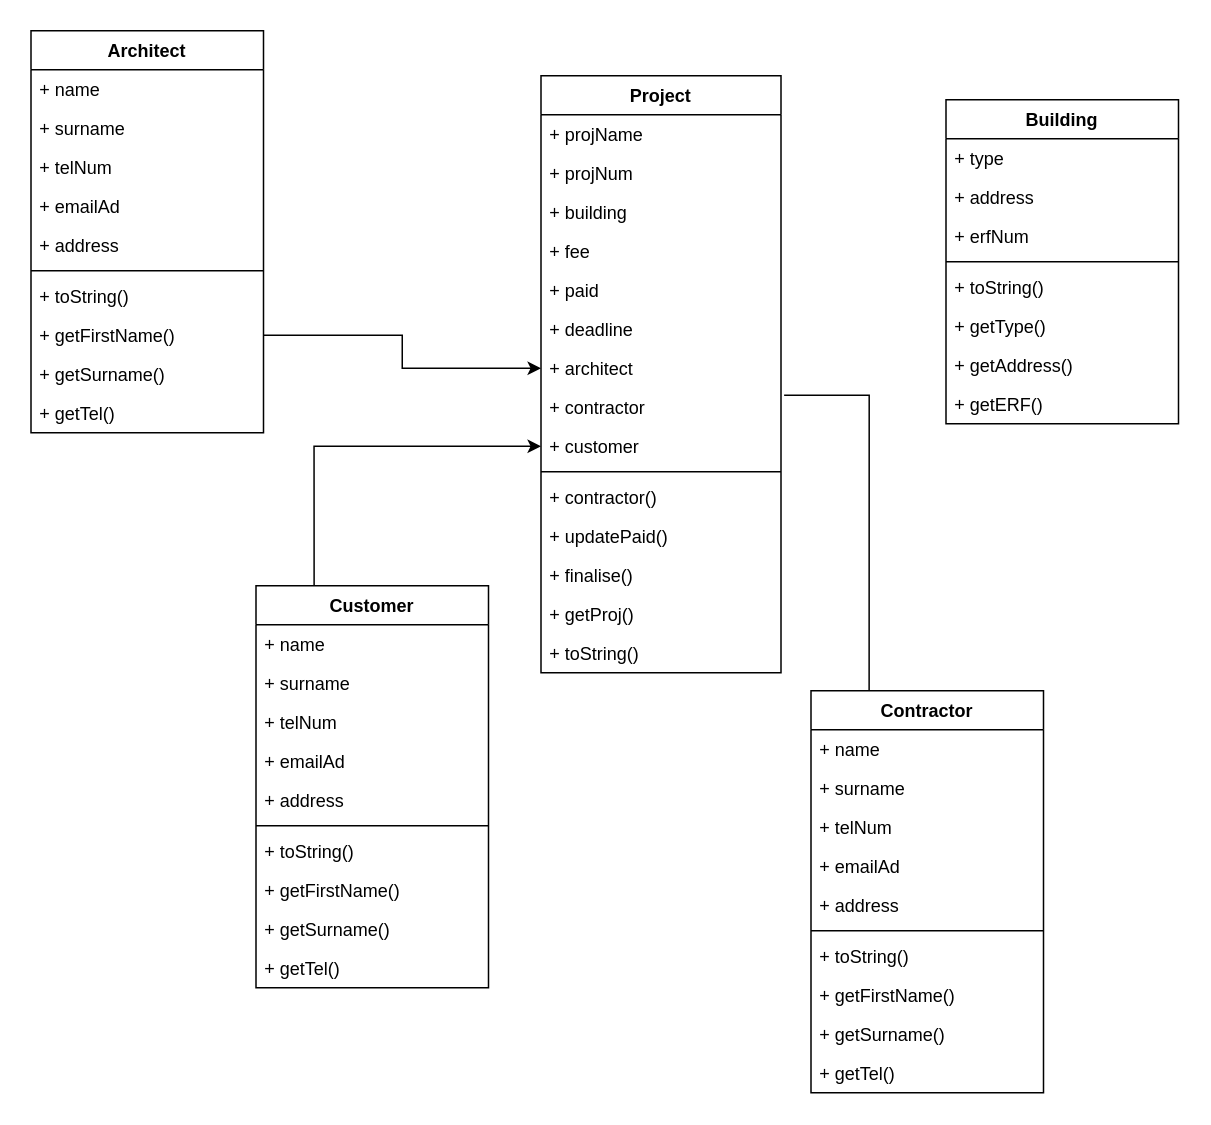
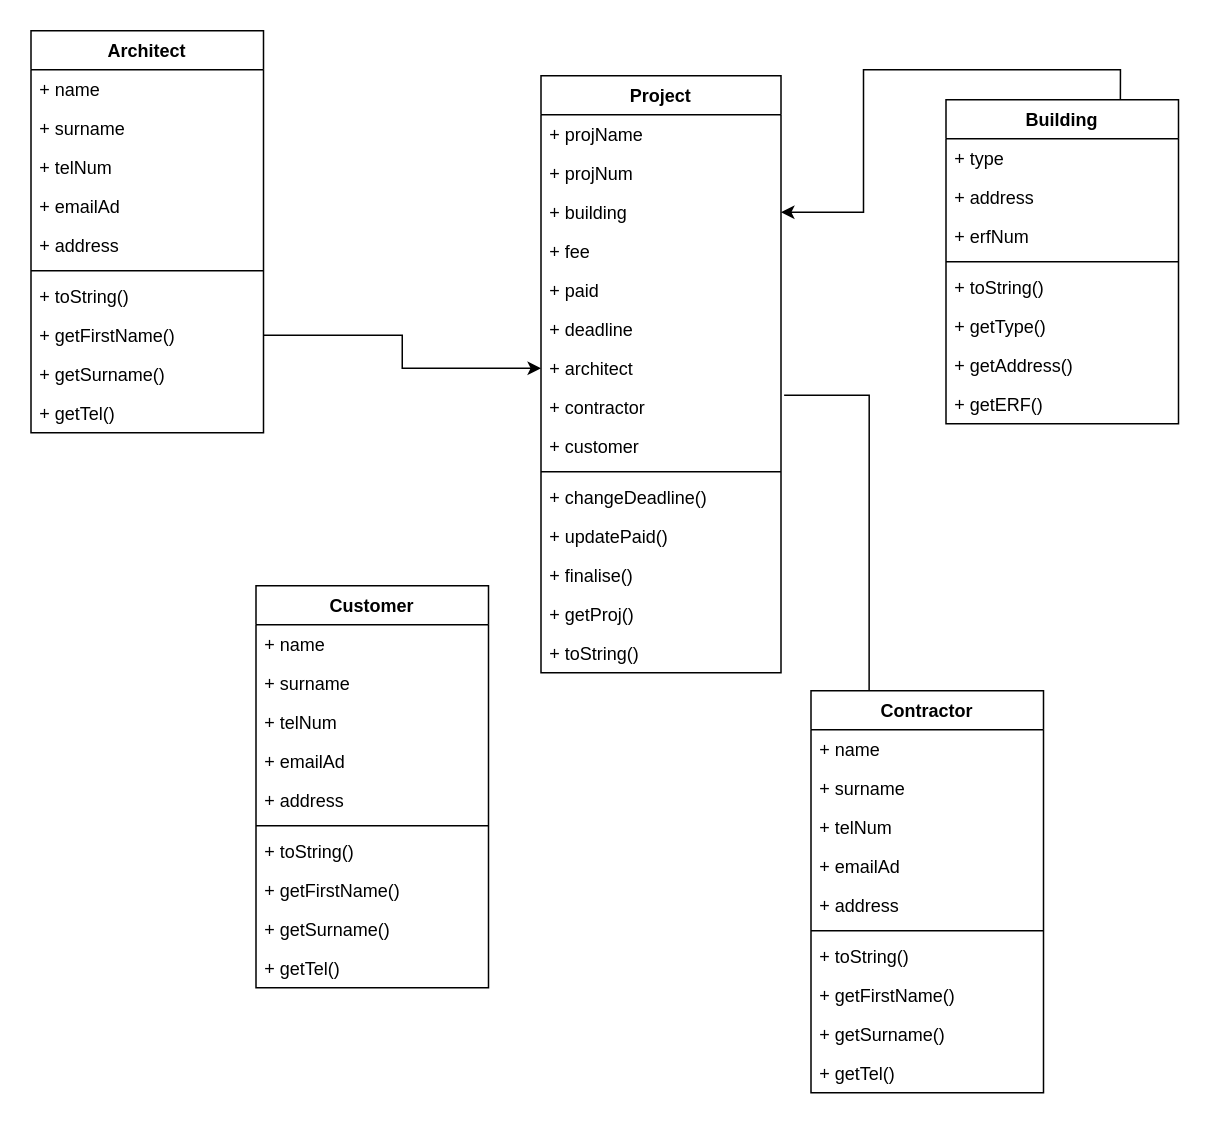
  <mxCell id="0" />
  <mxCell id="1" parent="0" />
  <mxCell id="2" value="Project" style="swimlane;fontStyle=1;align=center;verticalAlign=top;childLayout=stackLayout;horizontal=1;startSize=26;horizontalStack=0;resizeParent=1;resizeParentMax=0;resizeLast=0;collapsible=1;marginBottom=0;" vertex="1" parent="1"><mxGeometry x="360" y="50" width="160" height="398" as="geometry" /></mxCell>
  <mxCell id="3" value="+ projName" style="text;strokeColor=none;fillColor=none;align=left;verticalAlign=top;spacingLeft=4;spacingRight=4;overflow=hidden;rotatable=0;points=[[0,0.5],[1,0.5]];portConstraint=eastwest;" vertex="1" parent="2"><mxGeometry y="26" width="160" height="26" as="geometry" /></mxCell>
  <mxCell id="4" value="+ projNum" style="text;strokeColor=none;fillColor=none;align=left;verticalAlign=top;spacingLeft=4;spacingRight=4;overflow=hidden;rotatable=0;points=[[0,0.5],[1,0.5]];portConstraint=eastwest;" vertex="1" parent="2"><mxGeometry y="52" width="160" height="26" as="geometry" /></mxCell>
  <mxCell id="5" value="+ building" style="text;strokeColor=none;fillColor=none;align=left;verticalAlign=top;spacingLeft=4;spacingRight=4;overflow=hidden;rotatable=0;points=[[0,0.5],[1,0.5]];portConstraint=eastwest;" vertex="1" parent="2"><mxGeometry y="78" width="160" height="26" as="geometry" /></mxCell>
  <mxCell id="6" value="+ fee" style="text;strokeColor=none;fillColor=none;align=left;verticalAlign=top;spacingLeft=4;spacingRight=4;overflow=hidden;rotatable=0;points=[[0,0.5],[1,0.5]];portConstraint=eastwest;" vertex="1" parent="2"><mxGeometry y="104" width="160" height="26" as="geometry" /></mxCell>
  <mxCell id="7" value="+ paid" style="text;strokeColor=none;fillColor=none;align=left;verticalAlign=top;spacingLeft=4;spacingRight=4;overflow=hidden;rotatable=0;points=[[0,0.5],[1,0.5]];portConstraint=eastwest;" vertex="1" parent="2"><mxGeometry y="130" width="160" height="26" as="geometry" /></mxCell>
  <mxCell id="8" value="+ deadline" style="text;strokeColor=none;fillColor=none;align=left;verticalAlign=top;spacingLeft=4;spacingRight=4;overflow=hidden;rotatable=0;points=[[0,0.5],[1,0.5]];portConstraint=eastwest;" vertex="1" parent="2"><mxGeometry y="156" width="160" height="26" as="geometry" /></mxCell>
  <mxCell id="9" value="+ architect" style="text;strokeColor=none;fillColor=none;align=left;verticalAlign=top;spacingLeft=4;spacingRight=4;overflow=hidden;rotatable=0;points=[[0,0.5],[1,0.5]];portConstraint=eastwest;" vertex="1" parent="2"><mxGeometry y="182" width="160" height="26" as="geometry" /></mxCell>
  <mxCell id="10" value="+ contractor" style="text;strokeColor=none;fillColor=none;align=left;verticalAlign=top;spacingLeft=4;spacingRight=4;overflow=hidden;rotatable=0;points=[[0,0.5],[1,0.5]];portConstraint=eastwest;" vertex="1" parent="2"><mxGeometry y="208" width="160" height="26" as="geometry" /></mxCell>
  <mxCell id="11" value="+ customer" style="text;strokeColor=none;fillColor=none;align=left;verticalAlign=top;spacingLeft=4;spacingRight=4;overflow=hidden;rotatable=0;points=[[0,0.5],[1,0.5]];portConstraint=eastwest;" vertex="1" parent="2"><mxGeometry y="234" width="160" height="26" as="geometry" /></mxCell>
  <mxCell id="12" value="" style="line;strokeWidth=1;fillColor=none;align=left;verticalAlign=middle;spacingTop=-1;spacingLeft=3;spacingRight=3;rotatable=0;labelPosition=right;points=[];portConstraint=eastwest;" vertex="1" parent="2"><mxGeometry y="260" width="160" height="8" as="geometry" /></mxCell>
- <mxCell id="13" value="+ contractor()" style="text;strokeColor=none;fillColor=none;align=left;verticalAlign=top;spacingLeft=4;spacingRight=4;overflow=hidden;rotatable=0;points=[[0,0.5],[1,0.5]];portConstraint=eastwest;" vertex="1" parent="2"><mxGeometry y="268" width="160" height="26" as="geometry" /></mxCell>
+ <mxCell id="13" value="+ changeDeadline()" style="text;strokeColor=none;fillColor=none;align=left;verticalAlign=top;spacingLeft=4;spacingRight=4;overflow=hidden;rotatable=0;points=[[0,0.5],[1,0.5]];portConstraint=eastwest;" vertex="1" parent="2"><mxGeometry y="268" width="160" height="26" as="geometry" /></mxCell>
  <mxCell id="14" value="+ updatePaid()" style="text;strokeColor=none;fillColor=none;align=left;verticalAlign=top;spacingLeft=4;spacingRight=4;overflow=hidden;rotatable=0;points=[[0,0.5],[1,0.5]];portConstraint=eastwest;" vertex="1" parent="2"><mxGeometry y="294" width="160" height="26" as="geometry" /></mxCell>
  <mxCell id="15" value="+ finalise()" style="text;strokeColor=none;fillColor=none;align=left;verticalAlign=top;spacingLeft=4;spacingRight=4;overflow=hidden;rotatable=0;points=[[0,0.5],[1,0.5]];portConstraint=eastwest;" vertex="1" parent="2"><mxGeometry y="320" width="160" height="26" as="geometry" /></mxCell>
  <mxCell id="16" value="+ getProj()" style="text;strokeColor=none;fillColor=none;align=left;verticalAlign=top;spacingLeft=4;spacingRight=4;overflow=hidden;rotatable=0;points=[[0,0.5],[1,0.5]];portConstraint=eastwest;" vertex="1" parent="2"><mxGeometry y="346" width="160" height="26" as="geometry" /></mxCell>
  <mxCell id="17" value="+ toString()" style="text;strokeColor=none;fillColor=none;align=left;verticalAlign=top;spacingLeft=4;spacingRight=4;overflow=hidden;rotatable=0;points=[[0,0.5],[1,0.5]];portConstraint=eastwest;" vertex="1" parent="2"><mxGeometry y="372" width="160" height="26" as="geometry" /></mxCell>
+ <mxCell id="18" style="edgeStyle=orthogonalEdgeStyle;rounded=0;orthogonalLoop=1;jettySize=auto;html=1;exitX=0.75;exitY=0;exitDx=0;exitDy=0;entryX=1;entryY=0.5;entryDx=0;entryDy=0;" edge="1" parent="1" source="54" target="5"><mxGeometry relative="1" as="geometry" /></mxCell>
  <mxCell id="19" value="Architect" style="swimlane;fontStyle=1;align=center;verticalAlign=top;childLayout=stackLayout;horizontal=1;startSize=26;horizontalStack=0;resizeParent=1;resizeParentMax=0;resizeLast=0;collapsible=1;marginBottom=0;" vertex="1" parent="1"><mxGeometry x="20" y="20" width="155" height="268" as="geometry" /></mxCell>
  <mxCell id="20" value="+ name" style="text;strokeColor=none;fillColor=none;align=left;verticalAlign=top;spacingLeft=4;spacingRight=4;overflow=hidden;rotatable=0;points=[[0,0.5],[1,0.5]];portConstraint=eastwest;" vertex="1" parent="19"><mxGeometry y="26" width="155" height="26" as="geometry" /></mxCell>
  <mxCell id="21" value="+ surname" style="text;strokeColor=none;fillColor=none;align=left;verticalAlign=top;spacingLeft=4;spacingRight=4;overflow=hidden;rotatable=0;points=[[0,0.5],[1,0.5]];portConstraint=eastwest;" vertex="1" parent="19"><mxGeometry y="52" width="155" height="26" as="geometry" /></mxCell>
  <mxCell id="22" value="+ telNum" style="text;strokeColor=none;fillColor=none;align=left;verticalAlign=top;spacingLeft=4;spacingRight=4;overflow=hidden;rotatable=0;points=[[0,0.5],[1,0.5]];portConstraint=eastwest;" vertex="1" parent="19"><mxGeometry y="78" width="155" height="26" as="geometry" /></mxCell>
  <mxCell id="23" value="+ emailAd" style="text;strokeColor=none;fillColor=none;align=left;verticalAlign=top;spacingLeft=4;spacingRight=4;overflow=hidden;rotatable=0;points=[[0,0.5],[1,0.5]];portConstraint=eastwest;" vertex="1" parent="19"><mxGeometry y="104" width="155" height="26" as="geometry" /></mxCell>
  <mxCell id="24" value="+ address" style="text;strokeColor=none;fillColor=none;align=left;verticalAlign=top;spacingLeft=4;spacingRight=4;overflow=hidden;rotatable=0;points=[[0,0.5],[1,0.5]];portConstraint=eastwest;" vertex="1" parent="19"><mxGeometry y="130" width="155" height="26" as="geometry" /></mxCell>
  <mxCell id="25" value="" style="line;strokeWidth=1;fillColor=none;align=left;verticalAlign=middle;spacingTop=-1;spacingLeft=3;spacingRight=3;rotatable=0;labelPosition=right;points=[];portConstraint=eastwest;" vertex="1" parent="19"><mxGeometry y="156" width="155" height="8" as="geometry" /></mxCell>
  <mxCell id="26" value="+ toString()" style="text;strokeColor=none;fillColor=none;align=left;verticalAlign=top;spacingLeft=4;spacingRight=4;overflow=hidden;rotatable=0;points=[[0,0.5],[1,0.5]];portConstraint=eastwest;" vertex="1" parent="19"><mxGeometry y="164" width="155" height="26" as="geometry" /></mxCell>
  <mxCell id="27" value="+ getFirstName()" style="text;strokeColor=none;fillColor=none;align=left;verticalAlign=top;spacingLeft=4;spacingRight=4;overflow=hidden;rotatable=0;points=[[0,0.5],[1,0.5]];portConstraint=eastwest;" vertex="1" parent="19"><mxGeometry y="190" width="155" height="26" as="geometry" /></mxCell>
  <mxCell id="28" value="+ getSurname()" style="text;strokeColor=none;fillColor=none;align=left;verticalAlign=top;spacingLeft=4;spacingRight=4;overflow=hidden;rotatable=0;points=[[0,0.5],[1,0.5]];portConstraint=eastwest;" vertex="1" parent="19"><mxGeometry y="216" width="155" height="26" as="geometry" /></mxCell>
  <mxCell id="29" value="+ getTel()" style="text;strokeColor=none;fillColor=none;align=left;verticalAlign=top;spacingLeft=4;spacingRight=4;overflow=hidden;rotatable=0;points=[[0,0.5],[1,0.5]];portConstraint=eastwest;" vertex="1" parent="19"><mxGeometry y="242" width="155" height="26" as="geometry" /></mxCell>
  <mxCell id="30" style="edgeStyle=orthogonalEdgeStyle;rounded=0;orthogonalLoop=1;jettySize=auto;html=1;exitX=0.25;exitY=0;exitDx=0;exitDy=0;entryX=1.013;entryY=0.192;entryDx=0;entryDy=0;entryPerimeter=0;endArrow=none;" edge="1" parent="1" source="31" target="10"><mxGeometry relative="1" as="geometry" /></mxCell>
  <mxCell id="31" value="Contractor" style="swimlane;fontStyle=1;align=center;verticalAlign=top;childLayout=stackLayout;horizontal=1;startSize=26;horizontalStack=0;resizeParent=1;resizeParentMax=0;resizeLast=0;collapsible=1;marginBottom=0;" vertex="1" parent="1"><mxGeometry x="540" y="460" width="155" height="268" as="geometry" /></mxCell>
  <mxCell id="32" value="+ name" style="text;strokeColor=none;fillColor=none;align=left;verticalAlign=top;spacingLeft=4;spacingRight=4;overflow=hidden;rotatable=0;points=[[0,0.5],[1,0.5]];portConstraint=eastwest;" vertex="1" parent="31"><mxGeometry y="26" width="155" height="26" as="geometry" /></mxCell>
  <mxCell id="33" value="+ surname" style="text;strokeColor=none;fillColor=none;align=left;verticalAlign=top;spacingLeft=4;spacingRight=4;overflow=hidden;rotatable=0;points=[[0,0.5],[1,0.5]];portConstraint=eastwest;" vertex="1" parent="31"><mxGeometry y="52" width="155" height="26" as="geometry" /></mxCell>
  <mxCell id="34" value="+ telNum" style="text;strokeColor=none;fillColor=none;align=left;verticalAlign=top;spacingLeft=4;spacingRight=4;overflow=hidden;rotatable=0;points=[[0,0.5],[1,0.5]];portConstraint=eastwest;" vertex="1" parent="31"><mxGeometry y="78" width="155" height="26" as="geometry" /></mxCell>
  <mxCell id="35" value="+ emailAd" style="text;strokeColor=none;fillColor=none;align=left;verticalAlign=top;spacingLeft=4;spacingRight=4;overflow=hidden;rotatable=0;points=[[0,0.5],[1,0.5]];portConstraint=eastwest;" vertex="1" parent="31"><mxGeometry y="104" width="155" height="26" as="geometry" /></mxCell>
  <mxCell id="36" value="+ address" style="text;strokeColor=none;fillColor=none;align=left;verticalAlign=top;spacingLeft=4;spacingRight=4;overflow=hidden;rotatable=0;points=[[0,0.5],[1,0.5]];portConstraint=eastwest;" vertex="1" parent="31"><mxGeometry y="130" width="155" height="26" as="geometry" /></mxCell>
  <mxCell id="37" value="" style="line;strokeWidth=1;fillColor=none;align=left;verticalAlign=middle;spacingTop=-1;spacingLeft=3;spacingRight=3;rotatable=0;labelPosition=right;points=[];portConstraint=eastwest;" vertex="1" parent="31"><mxGeometry y="156" width="155" height="8" as="geometry" /></mxCell>
  <mxCell id="38" value="+ toString()" style="text;strokeColor=none;fillColor=none;align=left;verticalAlign=top;spacingLeft=4;spacingRight=4;overflow=hidden;rotatable=0;points=[[0,0.5],[1,0.5]];portConstraint=eastwest;" vertex="1" parent="31"><mxGeometry y="164" width="155" height="26" as="geometry" /></mxCell>
  <mxCell id="39" value="+ getFirstName()" style="text;strokeColor=none;fillColor=none;align=left;verticalAlign=top;spacingLeft=4;spacingRight=4;overflow=hidden;rotatable=0;points=[[0,0.5],[1,0.5]];portConstraint=eastwest;" vertex="1" parent="31"><mxGeometry y="190" width="155" height="26" as="geometry" /></mxCell>
  <mxCell id="40" value="+ getSurname()" style="text;strokeColor=none;fillColor=none;align=left;verticalAlign=top;spacingLeft=4;spacingRight=4;overflow=hidden;rotatable=0;points=[[0,0.5],[1,0.5]];portConstraint=eastwest;" vertex="1" parent="31"><mxGeometry y="216" width="155" height="26" as="geometry" /></mxCell>
  <mxCell id="41" value="+ getTel()" style="text;strokeColor=none;fillColor=none;align=left;verticalAlign=top;spacingLeft=4;spacingRight=4;overflow=hidden;rotatable=0;points=[[0,0.5],[1,0.5]];portConstraint=eastwest;" vertex="1" parent="31"><mxGeometry y="242" width="155" height="26" as="geometry" /></mxCell>
- <mxCell id="42" style="edgeStyle=orthogonalEdgeStyle;rounded=0;orthogonalLoop=1;jettySize=auto;html=1;exitX=0.25;exitY=0;exitDx=0;exitDy=0;entryX=0;entryY=0.5;entryDx=0;entryDy=0;" edge="1" parent="1" source="43" target="11"><mxGeometry relative="1" as="geometry" /></mxCell>
  <mxCell id="43" value="Customer" style="swimlane;fontStyle=1;align=center;verticalAlign=top;childLayout=stackLayout;horizontal=1;startSize=26;horizontalStack=0;resizeParent=1;resizeParentMax=0;resizeLast=0;collapsible=1;marginBottom=0;" vertex="1" parent="1"><mxGeometry x="170" y="390" width="155" height="268" as="geometry" /></mxCell>
  <mxCell id="44" value="+ name" style="text;strokeColor=none;fillColor=none;align=left;verticalAlign=top;spacingLeft=4;spacingRight=4;overflow=hidden;rotatable=0;points=[[0,0.5],[1,0.5]];portConstraint=eastwest;" vertex="1" parent="43"><mxGeometry y="26" width="155" height="26" as="geometry" /></mxCell>
  <mxCell id="45" value="+ surname" style="text;strokeColor=none;fillColor=none;align=left;verticalAlign=top;spacingLeft=4;spacingRight=4;overflow=hidden;rotatable=0;points=[[0,0.5],[1,0.5]];portConstraint=eastwest;" vertex="1" parent="43"><mxGeometry y="52" width="155" height="26" as="geometry" /></mxCell>
  <mxCell id="46" value="+ telNum" style="text;strokeColor=none;fillColor=none;align=left;verticalAlign=top;spacingLeft=4;spacingRight=4;overflow=hidden;rotatable=0;points=[[0,0.5],[1,0.5]];portConstraint=eastwest;" vertex="1" parent="43"><mxGeometry y="78" width="155" height="26" as="geometry" /></mxCell>
  <mxCell id="47" value="+ emailAd" style="text;strokeColor=none;fillColor=none;align=left;verticalAlign=top;spacingLeft=4;spacingRight=4;overflow=hidden;rotatable=0;points=[[0,0.5],[1,0.5]];portConstraint=eastwest;" vertex="1" parent="43"><mxGeometry y="104" width="155" height="26" as="geometry" /></mxCell>
  <mxCell id="48" value="+ address" style="text;strokeColor=none;fillColor=none;align=left;verticalAlign=top;spacingLeft=4;spacingRight=4;overflow=hidden;rotatable=0;points=[[0,0.5],[1,0.5]];portConstraint=eastwest;" vertex="1" parent="43"><mxGeometry y="130" width="155" height="26" as="geometry" /></mxCell>
  <mxCell id="49" value="" style="line;strokeWidth=1;fillColor=none;align=left;verticalAlign=middle;spacingTop=-1;spacingLeft=3;spacingRight=3;rotatable=0;labelPosition=right;points=[];portConstraint=eastwest;" vertex="1" parent="43"><mxGeometry y="156" width="155" height="8" as="geometry" /></mxCell>
  <mxCell id="50" value="+ toString()" style="text;strokeColor=none;fillColor=none;align=left;verticalAlign=top;spacingLeft=4;spacingRight=4;overflow=hidden;rotatable=0;points=[[0,0.5],[1,0.5]];portConstraint=eastwest;" vertex="1" parent="43"><mxGeometry y="164" width="155" height="26" as="geometry" /></mxCell>
  <mxCell id="51" value="+ getFirstName()" style="text;strokeColor=none;fillColor=none;align=left;verticalAlign=top;spacingLeft=4;spacingRight=4;overflow=hidden;rotatable=0;points=[[0,0.5],[1,0.5]];portConstraint=eastwest;" vertex="1" parent="43"><mxGeometry y="190" width="155" height="26" as="geometry" /></mxCell>
  <mxCell id="52" value="+ getSurname()" style="text;strokeColor=none;fillColor=none;align=left;verticalAlign=top;spacingLeft=4;spacingRight=4;overflow=hidden;rotatable=0;points=[[0,0.5],[1,0.5]];portConstraint=eastwest;" vertex="1" parent="43"><mxGeometry y="216" width="155" height="26" as="geometry" /></mxCell>
  <mxCell id="53" value="+ getTel()" style="text;strokeColor=none;fillColor=none;align=left;verticalAlign=top;spacingLeft=4;spacingRight=4;overflow=hidden;rotatable=0;points=[[0,0.5],[1,0.5]];portConstraint=eastwest;" vertex="1" parent="43"><mxGeometry y="242" width="155" height="26" as="geometry" /></mxCell>
  <mxCell id="54" value="Building" style="swimlane;fontStyle=1;align=center;verticalAlign=top;childLayout=stackLayout;horizontal=1;startSize=26;horizontalStack=0;resizeParent=1;resizeParentMax=0;resizeLast=0;collapsible=1;marginBottom=0;" vertex="1" parent="1"><mxGeometry x="630" y="66" width="155" height="216" as="geometry" /></mxCell>
  <mxCell id="55" value="+ type" style="text;strokeColor=none;fillColor=none;align=left;verticalAlign=top;spacingLeft=4;spacingRight=4;overflow=hidden;rotatable=0;points=[[0,0.5],[1,0.5]];portConstraint=eastwest;" vertex="1" parent="54"><mxGeometry y="26" width="155" height="26" as="geometry" /></mxCell>
  <mxCell id="56" value="+ address" style="text;strokeColor=none;fillColor=none;align=left;verticalAlign=top;spacingLeft=4;spacingRight=4;overflow=hidden;rotatable=0;points=[[0,0.5],[1,0.5]];portConstraint=eastwest;" vertex="1" parent="54"><mxGeometry y="52" width="155" height="26" as="geometry" /></mxCell>
  <mxCell id="57" value="+ erfNum" style="text;strokeColor=none;fillColor=none;align=left;verticalAlign=top;spacingLeft=4;spacingRight=4;overflow=hidden;rotatable=0;points=[[0,0.5],[1,0.5]];portConstraint=eastwest;" vertex="1" parent="54"><mxGeometry y="78" width="155" height="26" as="geometry" /></mxCell>
  <mxCell id="58" value="" style="line;strokeWidth=1;fillColor=none;align=left;verticalAlign=middle;spacingTop=-1;spacingLeft=3;spacingRight=3;rotatable=0;labelPosition=right;points=[];portConstraint=eastwest;" vertex="1" parent="54"><mxGeometry y="104" width="155" height="8" as="geometry" /></mxCell>
  <mxCell id="59" value="+ toString()" style="text;strokeColor=none;fillColor=none;align=left;verticalAlign=top;spacingLeft=4;spacingRight=4;overflow=hidden;rotatable=0;points=[[0,0.5],[1,0.5]];portConstraint=eastwest;" vertex="1" parent="54"><mxGeometry y="112" width="155" height="26" as="geometry" /></mxCell>
  <mxCell id="60" value="+ getType()" style="text;strokeColor=none;fillColor=none;align=left;verticalAlign=top;spacingLeft=4;spacingRight=4;overflow=hidden;rotatable=0;points=[[0,0.5],[1,0.5]];portConstraint=eastwest;" vertex="1" parent="54"><mxGeometry y="138" width="155" height="26" as="geometry" /></mxCell>
  <mxCell id="61" value="+ getAddress()" style="text;strokeColor=none;fillColor=none;align=left;verticalAlign=top;spacingLeft=4;spacingRight=4;overflow=hidden;rotatable=0;points=[[0,0.5],[1,0.5]];portConstraint=eastwest;" vertex="1" parent="54"><mxGeometry y="164" width="155" height="26" as="geometry" /></mxCell>
  <mxCell id="62" value="+ getERF()" style="text;strokeColor=none;fillColor=none;align=left;verticalAlign=top;spacingLeft=4;spacingRight=4;overflow=hidden;rotatable=0;points=[[0,0.5],[1,0.5]];portConstraint=eastwest;" vertex="1" parent="54"><mxGeometry y="190" width="155" height="26" as="geometry" /></mxCell>
  <mxCell id="63" style="edgeStyle=orthogonalEdgeStyle;rounded=0;orthogonalLoop=1;jettySize=auto;html=1;exitX=1;exitY=0.5;exitDx=0;exitDy=0;entryX=0;entryY=0.5;entryDx=0;entryDy=0;" edge="1" parent="1" source="27" target="9"><mxGeometry relative="1" as="geometry" /></mxCell>
